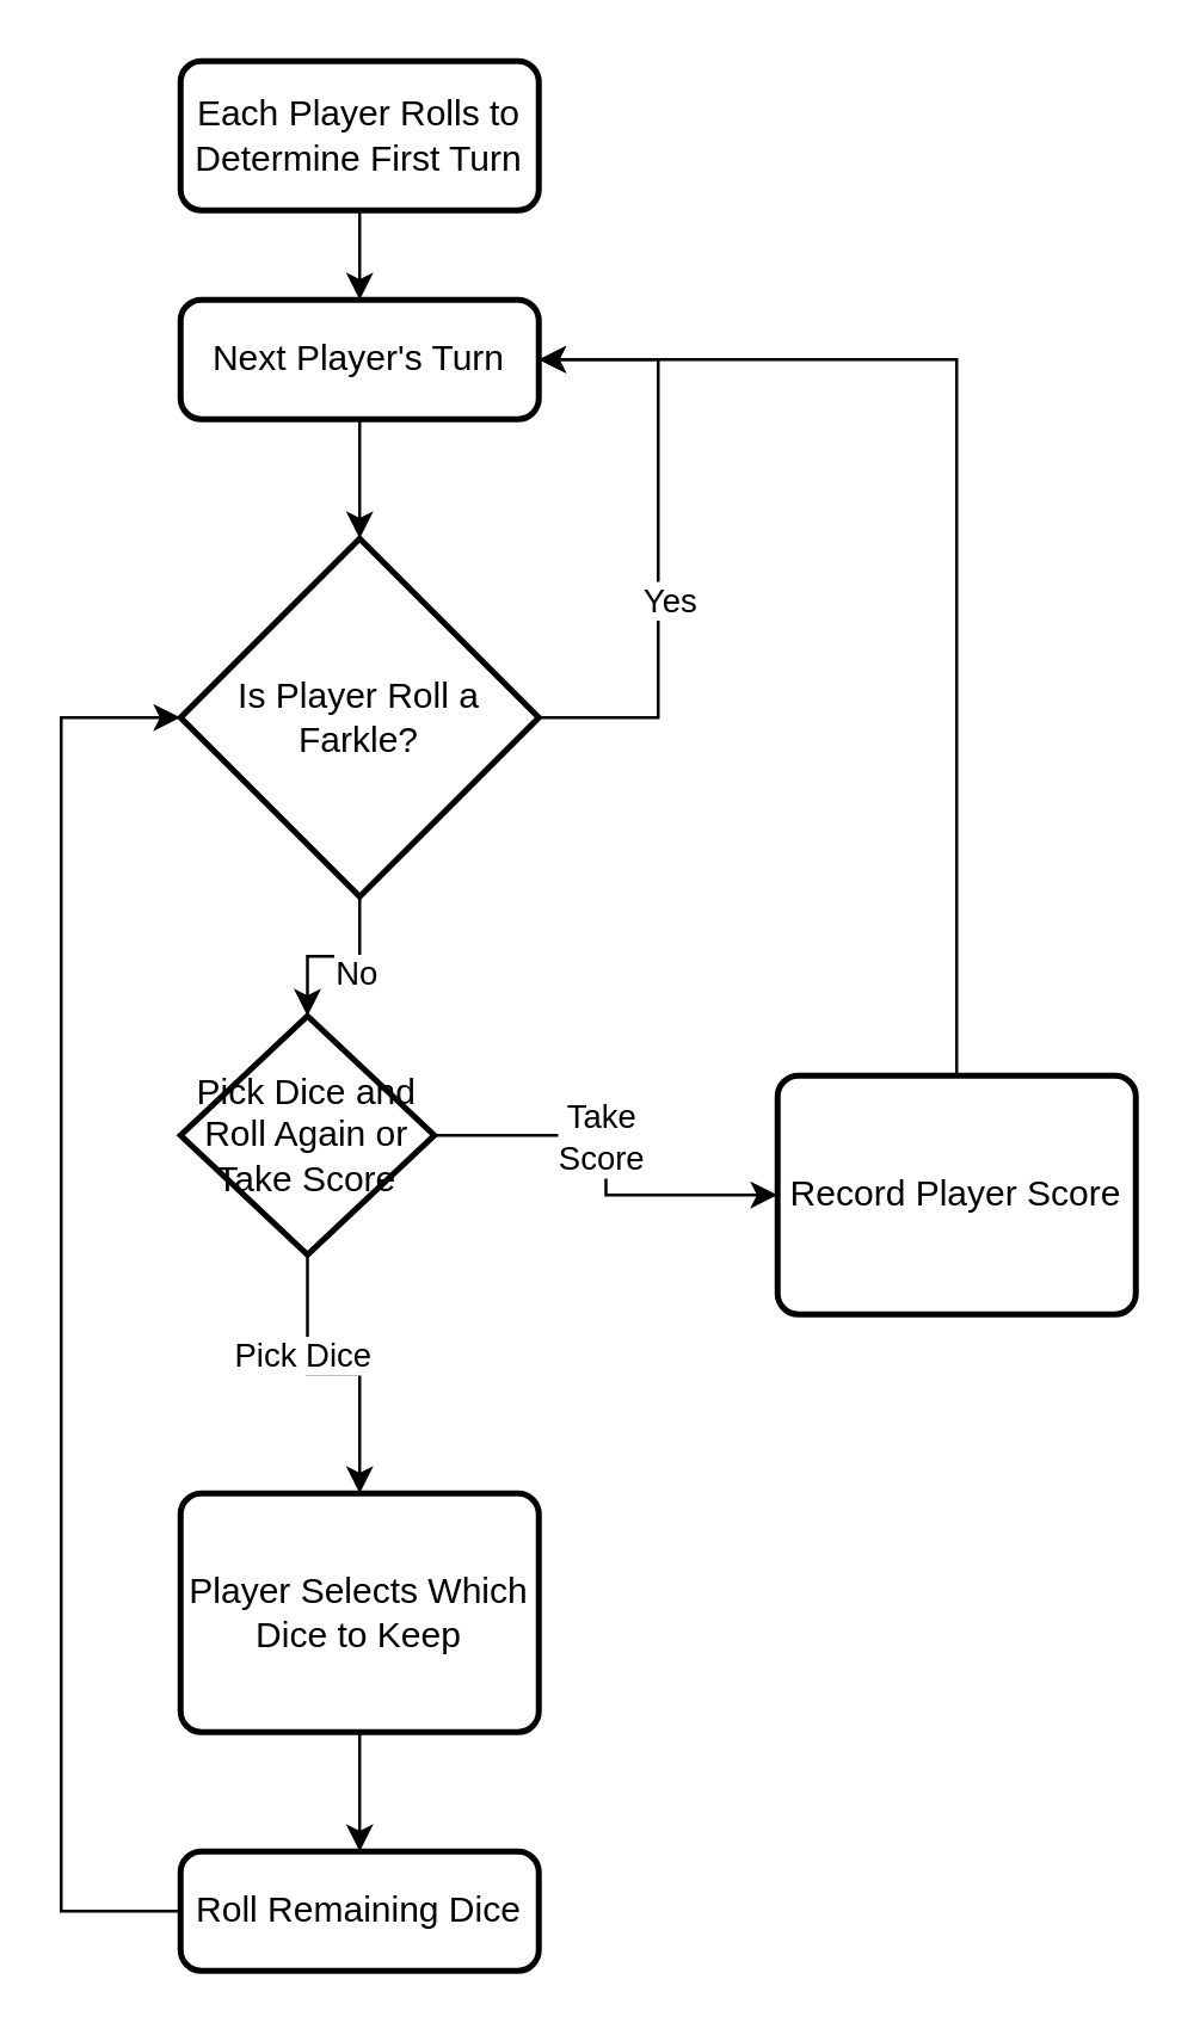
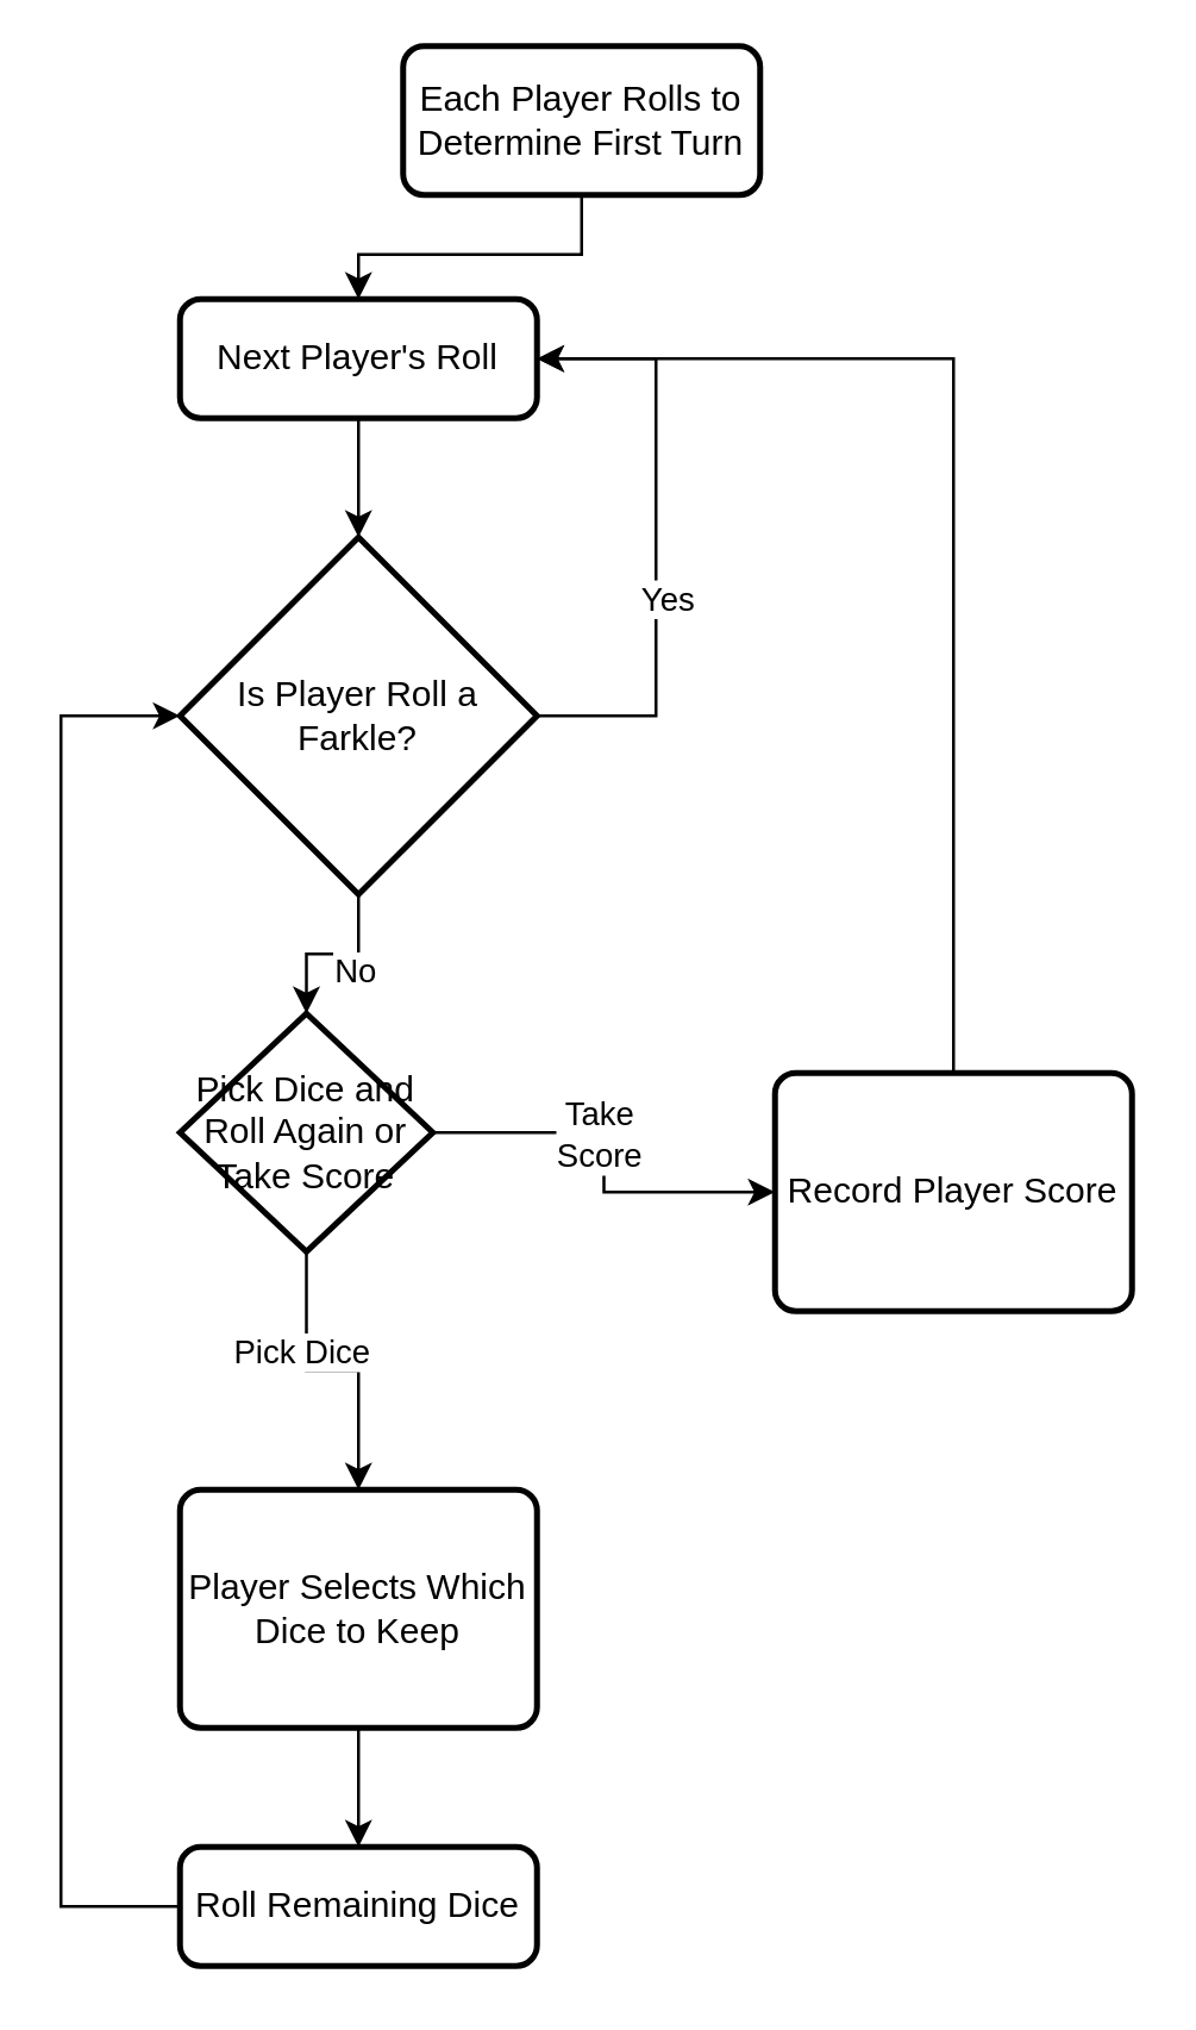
  <mxCell id="0" />
  <mxCell id="1" parent="0" />
  <mxCell id="2" value="" style="edgeStyle=orthogonalEdgeStyle;rounded=0;orthogonalLoop=1;jettySize=auto;html=1;" edge="1" parent="1" source="3" target="5"><mxGeometry relative="1" as="geometry" /></mxCell>
- <mxCell id="3" value="Each Player Rolls to Determine First Turn" style="rounded=1;whiteSpace=wrap;html=1;absoluteArcSize=1;arcSize=14;strokeWidth=2;" vertex="1" parent="1"><mxGeometry x="60" y="20" width="120" height="50" as="geometry" /></mxCell>
+ <mxCell id="3" value="Each Player Rolls to Determine First Turn" style="rounded=1;whiteSpace=wrap;html=1;absoluteArcSize=1;arcSize=14;strokeWidth=2;" vertex="1" parent="1"><mxGeometry x="135" y="15" width="120" height="50" as="geometry" /></mxCell>
  <mxCell id="4" value="" style="edgeStyle=orthogonalEdgeStyle;rounded=0;orthogonalLoop=1;jettySize=auto;html=1;" edge="1" parent="1" source="5" target="10"><mxGeometry relative="1" as="geometry" /></mxCell>
- <mxCell id="5" value="Next Player's Turn" style="rounded=1;whiteSpace=wrap;html=1;absoluteArcSize=1;arcSize=14;strokeWidth=2;" vertex="1" parent="1"><mxGeometry x="60" y="100" width="120" height="40" as="geometry" /></mxCell>
+ <mxCell id="5" value="Next Player's Roll" style="rounded=1;whiteSpace=wrap;html=1;absoluteArcSize=1;arcSize=14;strokeWidth=2;" vertex="1" parent="1"><mxGeometry x="60" y="100" width="120" height="40" as="geometry" /></mxCell>
  <mxCell id="6" style="edgeStyle=orthogonalEdgeStyle;rounded=0;orthogonalLoop=1;jettySize=auto;html=1;exitX=0.5;exitY=1;exitDx=0;exitDy=0;exitPerimeter=0;entryX=0.5;entryY=0;entryDx=0;entryDy=0;entryPerimeter=0;" edge="1" parent="1" source="10" target="19"><mxGeometry relative="1" as="geometry" /></mxCell>
  <mxCell id="7" value="No" style="edgeLabel;html=1;align=center;verticalAlign=middle;resizable=0;points=[];" vertex="1" connectable="0" parent="6"><mxGeometry x="-0.222" y="5" relative="1" as="geometry"><mxPoint as="offset" /></mxGeometry></mxCell>
  <mxCell id="8" style="edgeStyle=orthogonalEdgeStyle;rounded=0;orthogonalLoop=1;jettySize=auto;html=1;exitX=1;exitY=0.5;exitDx=0;exitDy=0;exitPerimeter=0;entryX=1;entryY=0.5;entryDx=0;entryDy=0;" edge="1" parent="1" source="10" target="5"><mxGeometry relative="1" as="geometry"><Array as="points"><mxPoint x="220" y="240" /><mxPoint x="220" y="120" /></Array></mxGeometry></mxCell>
  <mxCell id="9" value="Yes" style="edgeLabel;html=1;align=center;verticalAlign=middle;resizable=0;points=[];" vertex="1" connectable="0" parent="8"><mxGeometry x="-0.2" y="-3" relative="1" as="geometry"><mxPoint as="offset" /></mxGeometry></mxCell>
  <mxCell id="10" value="Is Player Roll a Farkle?" style="strokeWidth=2;html=1;shape=mxgraph.flowchart.decision;whiteSpace=wrap;" vertex="1" parent="1"><mxGeometry x="60" y="180" width="120" height="120" as="geometry" /></mxCell>
  <mxCell id="11" style="edgeStyle=orthogonalEdgeStyle;rounded=0;orthogonalLoop=1;jettySize=auto;html=1;exitX=0;exitY=0.5;exitDx=0;exitDy=0;entryX=0;entryY=0.5;entryDx=0;entryDy=0;entryPerimeter=0;" edge="1" parent="1" source="14" target="10"><mxGeometry relative="1" as="geometry"><Array as="points"><mxPoint x="20" y="640" /><mxPoint x="20" y="240" /></Array></mxGeometry></mxCell>
  <mxCell id="12" value="" style="edgeStyle=orthogonalEdgeStyle;rounded=0;orthogonalLoop=1;jettySize=auto;html=1;" edge="1" parent="1" source="13" target="14"><mxGeometry relative="1" as="geometry" /></mxCell>
  <mxCell id="13" value="Player Selects Which Dice to Keep" style="rounded=1;whiteSpace=wrap;html=1;absoluteArcSize=1;arcSize=14;strokeWidth=2;" vertex="1" parent="1"><mxGeometry x="60" y="500" width="120" height="80" as="geometry" /></mxCell>
  <mxCell id="14" value="Roll Remaining Dice" style="rounded=1;whiteSpace=wrap;html=1;absoluteArcSize=1;arcSize=14;strokeWidth=2;" vertex="1" parent="1"><mxGeometry x="60" y="620" width="120" height="40" as="geometry" /></mxCell>
  <mxCell id="15" style="edgeStyle=orthogonalEdgeStyle;rounded=0;orthogonalLoop=1;jettySize=auto;html=1;exitX=0.5;exitY=1;exitDx=0;exitDy=0;exitPerimeter=0;entryX=0.5;entryY=0;entryDx=0;entryDy=0;" edge="1" parent="1" source="19" target="13"><mxGeometry relative="1" as="geometry" /></mxCell>
  <mxCell id="16" value="Pick Dice" style="edgeLabel;html=1;align=center;verticalAlign=middle;resizable=0;points=[];" vertex="1" connectable="0" parent="15"><mxGeometry x="-0.313" y="-2" relative="1" as="geometry"><mxPoint as="offset" /></mxGeometry></mxCell>
  <mxCell id="17" style="edgeStyle=orthogonalEdgeStyle;rounded=0;orthogonalLoop=1;jettySize=auto;html=1;exitX=1;exitY=0.5;exitDx=0;exitDy=0;exitPerimeter=0;entryX=0;entryY=0.5;entryDx=0;entryDy=0;" edge="1" parent="1" source="19" target="21"><mxGeometry relative="1" as="geometry" /></mxCell>
  <mxCell id="18" value="Take &lt;br&gt;Score" style="edgeLabel;html=1;align=center;verticalAlign=middle;resizable=0;points=[];" vertex="1" connectable="0" parent="17"><mxGeometry x="-0.33" y="2" relative="1" as="geometry"><mxPoint x="10" y="2" as="offset" /></mxGeometry></mxCell>
  <mxCell id="19" value="Pick Dice and &lt;br&gt;Roll Again or Take Score" style="strokeWidth=2;html=1;shape=mxgraph.flowchart.decision;whiteSpace=wrap;" vertex="1" parent="1"><mxGeometry x="60" y="340" width="85" height="80" as="geometry" /></mxCell>
  <mxCell id="20" style="edgeStyle=orthogonalEdgeStyle;rounded=0;orthogonalLoop=1;jettySize=auto;html=1;exitX=0.5;exitY=0;exitDx=0;exitDy=0;entryX=1;entryY=0.5;entryDx=0;entryDy=0;" edge="1" parent="1" source="21" target="5"><mxGeometry relative="1" as="geometry" /></mxCell>
  <mxCell id="21" value="Record Player Score" style="rounded=1;whiteSpace=wrap;html=1;absoluteArcSize=1;arcSize=14;strokeWidth=2;" vertex="1" parent="1"><mxGeometry x="260" y="360" width="120" height="80" as="geometry" /></mxCell>
